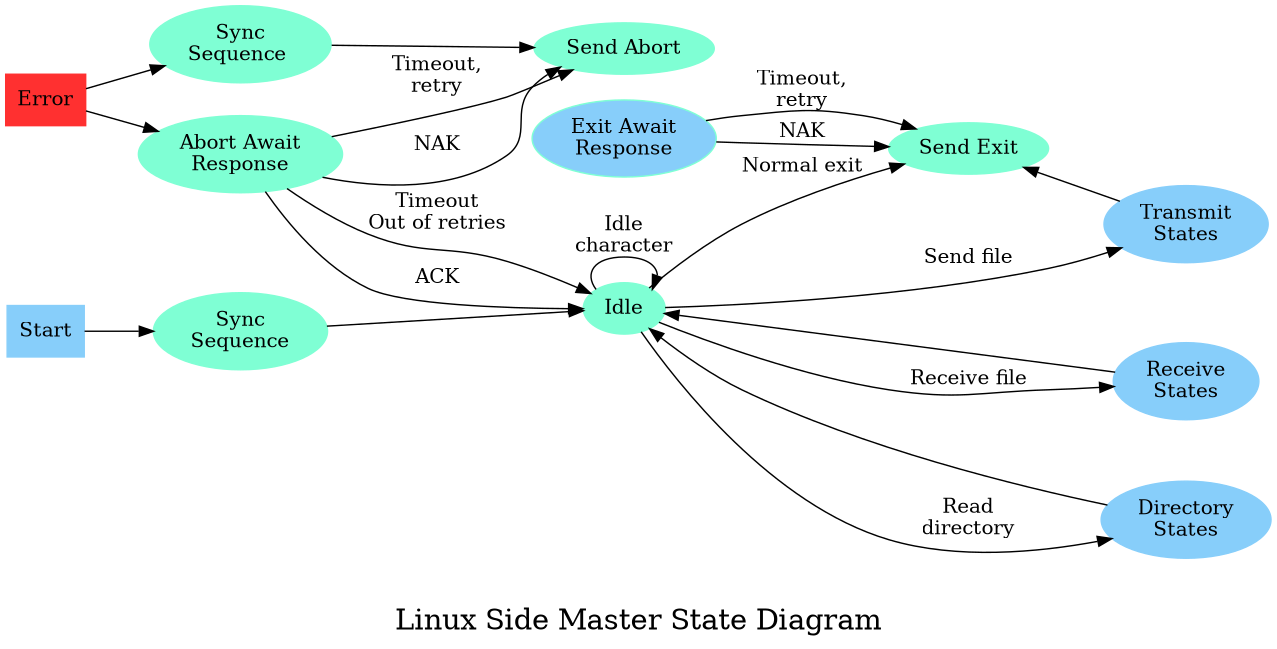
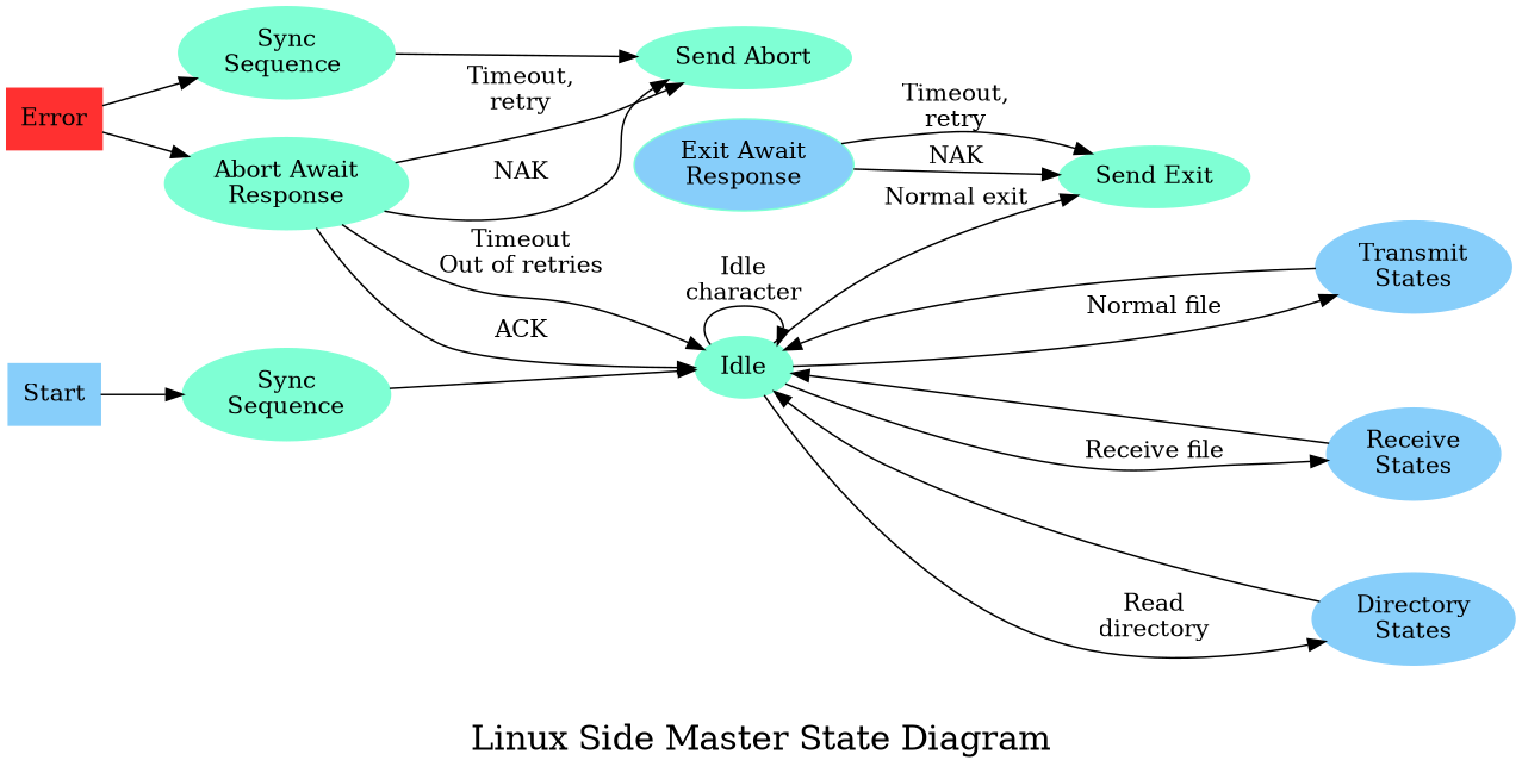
  digraph {
    fontsize=20
    label="Linux Side Master State Diagram"
    rankdir=LR
    node [color=aquamarine shape=ellipse style=filled]
    edge [color=black]
    Start [color=lightskyblue shape=box]
    Error [color=firebrick1 shape=box]
    "Transmit\nStates" [color=lightskyblue]
    "Receive\nStates" [color=lightskyblue]
    "Directory\nStates" [color=lightskyblue]
    "Sync\nSequence"
    "Sync\nSequence "
    "Abort Await\nResponse"
    Idle
    "Send Abort"
    "Send Exit"
    "Exit Await\nResponse" [fillcolor=lightskyblue]
    subgraph sub_1 {
      rank=source
      Start
      Error
    }
    subgraph sub_2 {
      rank=sink
      "Transmit\nStates"
      "Receive\nStates"
      "Directory\nStates"
    }
    Start -> "Sync\nSequence"
    Error -> "Sync\nSequence "
    Error -> "Abort Await\nResponse"
-   "Transmit\nStates" -> "Send Exit"
+   "Transmit\nStates" -> Idle
    "Receive\nStates" -> Idle
    "Directory\nStates" -> Idle
    "Sync\nSequence" -> Idle
    "Sync\nSequence " -> "Send Abort"
    "Abort Await\nResponse" -> Idle [label="Timeout\nOut of retries"]
    "Abort Await\nResponse" -> Idle [label=ACK]
    "Abort Await\nResponse" -> "Send Abort" [label="Timeout,\nretry"]
    "Abort Await\nResponse" -> "Send Abort" [label=NAK]
-   Idle -> "Transmit\nStates" [label="Send file"]
+   Idle -> "Transmit\nStates" [label="Normal file"]
    Idle -> "Receive\nStates" [label="Receive file"]
    Idle -> "Directory\nStates" [label="Read\ndirectory"]
    Idle -> Idle [label="Idle\ncharacter"]
    Idle -> "Send Exit" [label="Normal exit"]
    "Exit Await\nResponse" -> "Send Exit" [label="Timeout,\nretry"]
    "Exit Await\nResponse" -> "Send Exit" [label=NAK]
  }
